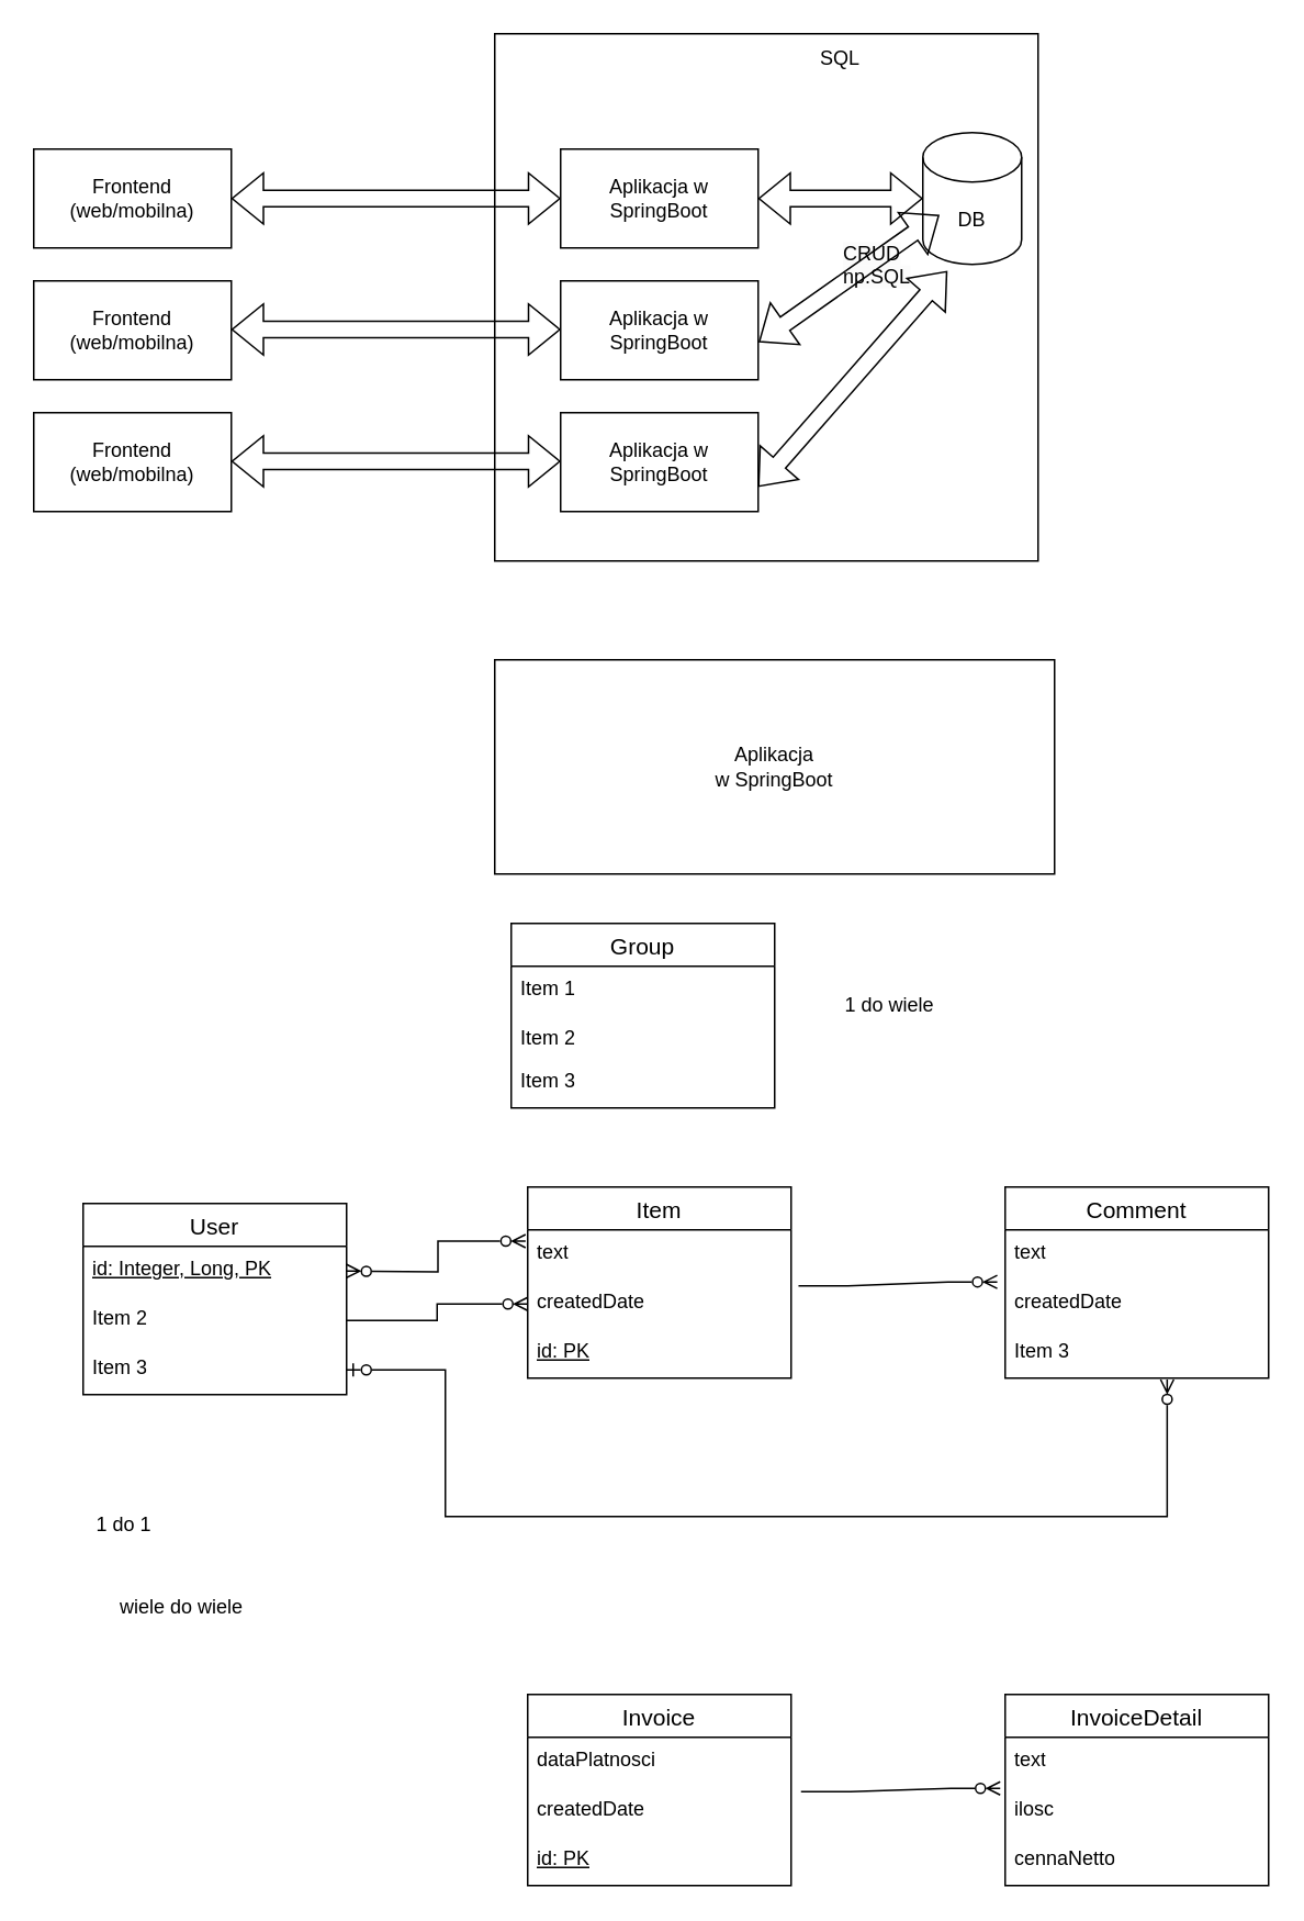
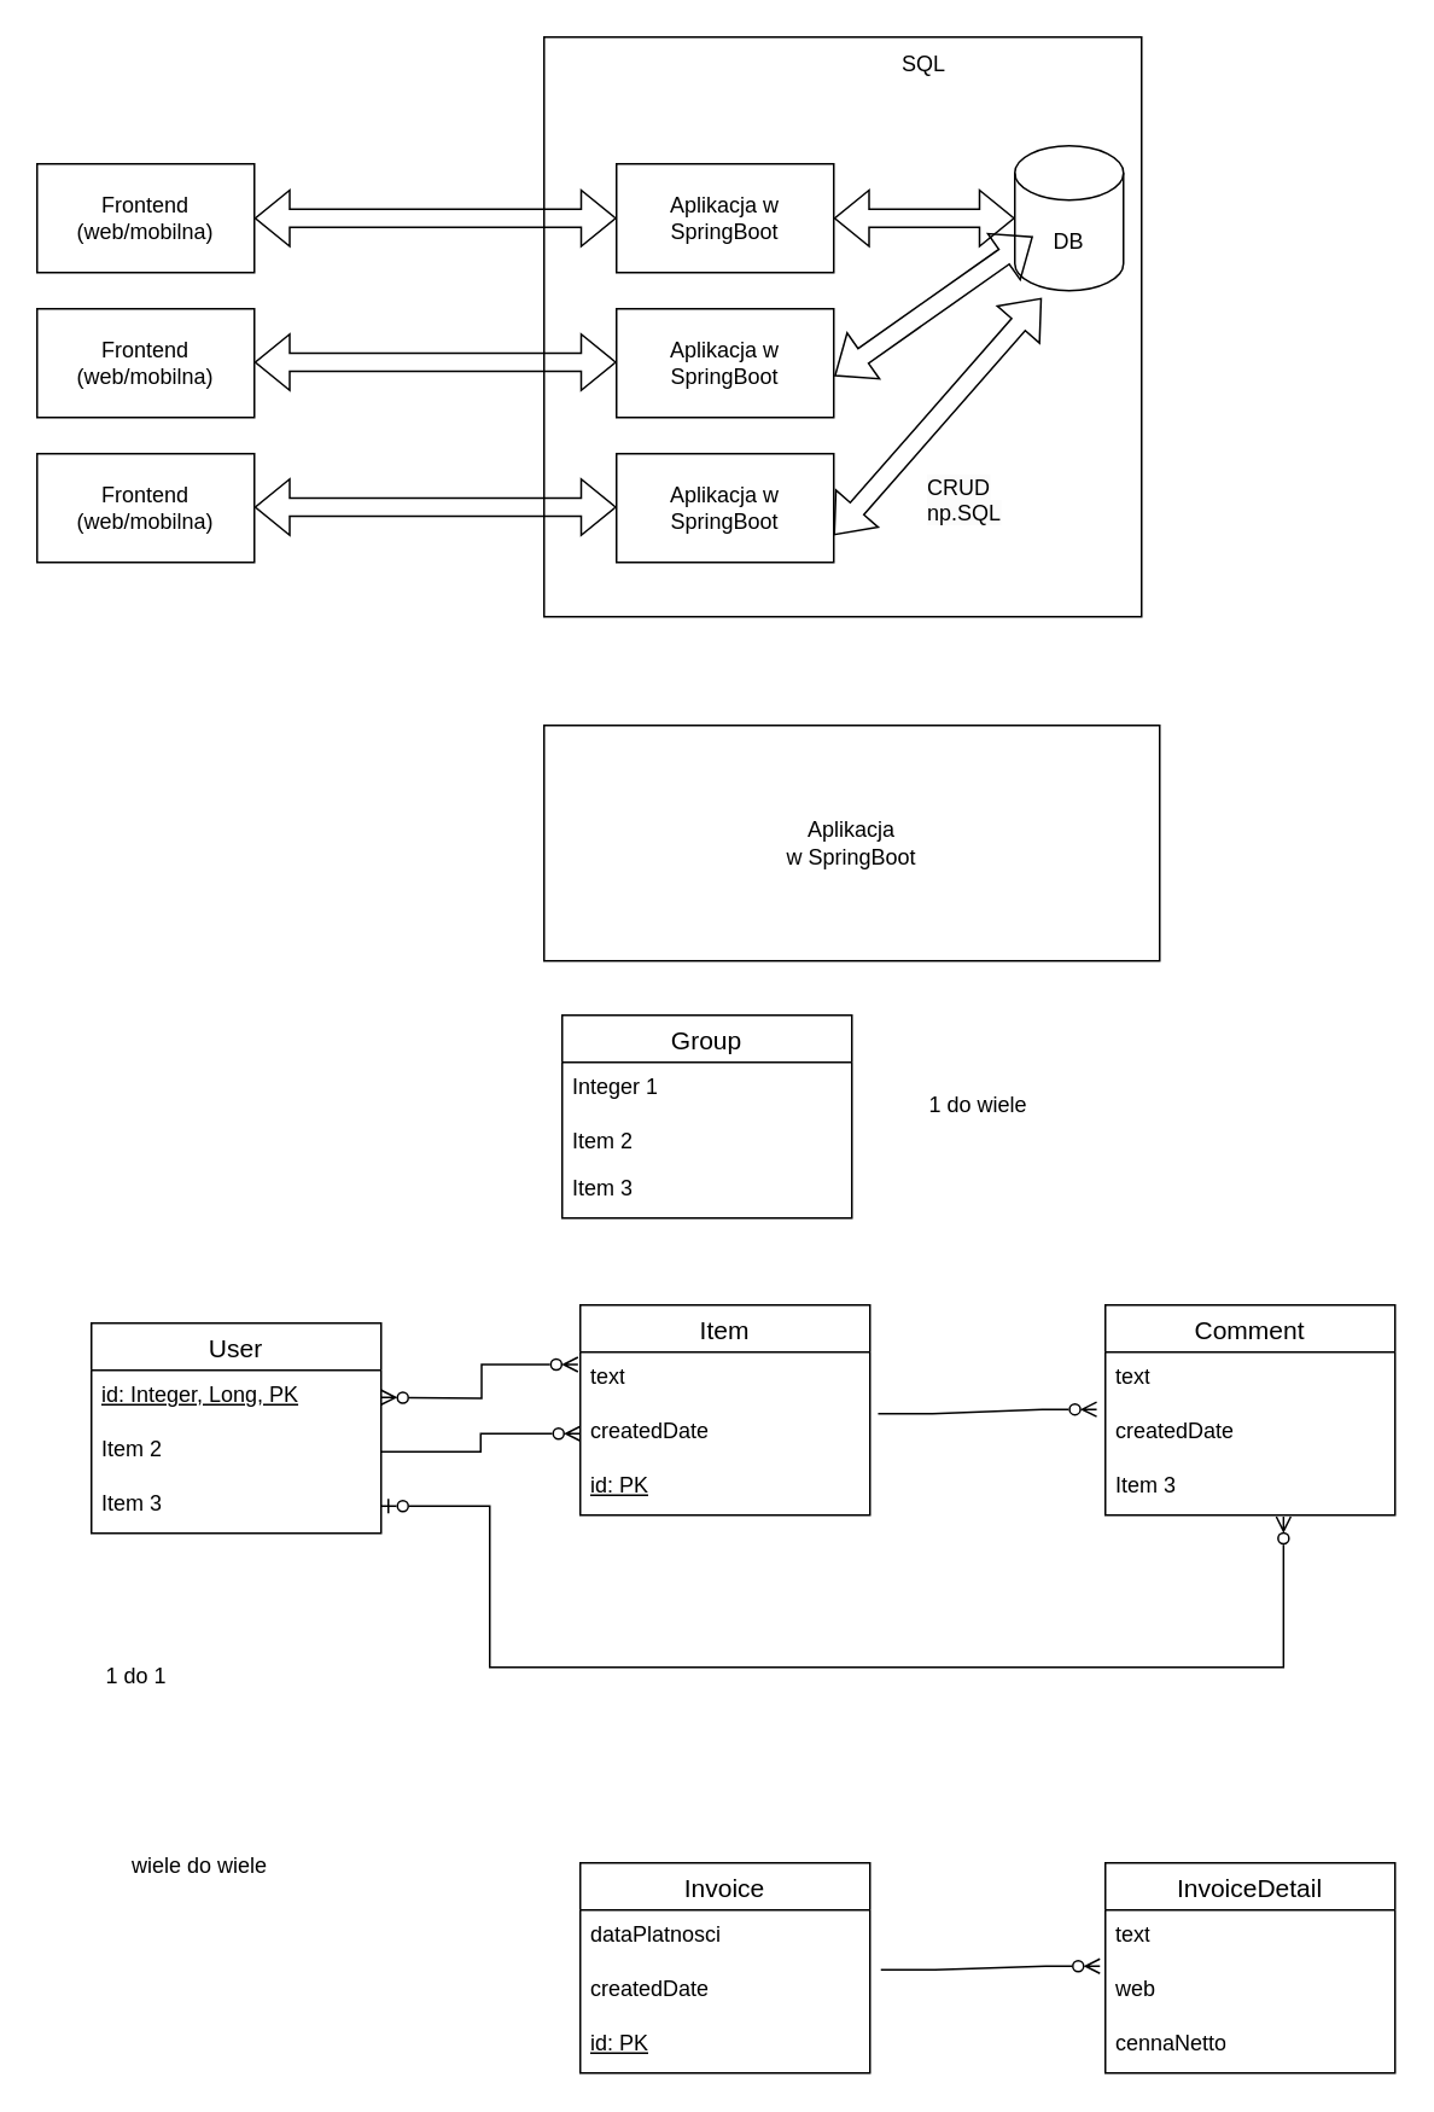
  <mxCell id="0" />
  <mxCell id="1" parent="0" />
  <mxCell id="2" value="" style="rounded=0;whiteSpace=wrap;html=1;" parent="1" vertex="1"><mxGeometry x="300" y="20" width="330" height="320" as="geometry" /></mxCell>
  <mxCell id="3" value="Frontend&lt;br&gt;(web/mobilna)" style="rounded=0;whiteSpace=wrap;html=1;" parent="1" vertex="1"><mxGeometry x="20" y="90" width="120" height="60" as="geometry" /></mxCell>
  <mxCell id="4" value="Aplikacja w SpringBoot" style="rounded=0;whiteSpace=wrap;html=1;" parent="1" vertex="1"><mxGeometry x="340" y="90" width="120" height="60" as="geometry" /></mxCell>
  <mxCell id="5" value="DB" style="shape=cylinder3;whiteSpace=wrap;html=1;boundedLbl=1;backgroundOutline=1;size=15;" parent="1" vertex="1"><mxGeometry x="560" y="80" width="60" height="80" as="geometry" /></mxCell>
  <mxCell id="6" value="SQL" style="text;html=1;strokeColor=none;fillColor=none;align=center;verticalAlign=middle;whiteSpace=wrap;rounded=0;" parent="1" vertex="1"><mxGeometry x="480" y="20" width="60" height="30" as="geometry" /></mxCell>
  <mxCell id="7" value="" style="shape=flexArrow;endArrow=classic;startArrow=classic;html=1;rounded=0;exitX=1;exitY=0.5;exitDx=0;exitDy=0;entryX=0;entryY=0.5;entryDx=0;entryDy=0;" parent="1" source="3" target="4" edge="1"><mxGeometry width="100" height="100" relative="1" as="geometry"><mxPoint x="320" y="340" as="sourcePoint" /><mxPoint x="420" y="240" as="targetPoint" /></mxGeometry></mxCell>
  <mxCell id="8" value="" style="shape=flexArrow;endArrow=classic;startArrow=classic;html=1;rounded=0;entryX=0;entryY=0.5;entryDx=0;entryDy=0;entryPerimeter=0;exitX=1;exitY=0.5;exitDx=0;exitDy=0;" parent="1" source="4" target="5" edge="1"><mxGeometry width="100" height="100" relative="1" as="geometry"><mxPoint x="390" y="340" as="sourcePoint" /><mxPoint x="490" y="240" as="targetPoint" /></mxGeometry></mxCell>
  <mxCell id="9" value="CRUD" style="text;html=1;strokeColor=none;fillColor=none;align=center;verticalAlign=middle;whiteSpace=wrap;rounded=0;" parent="1" vertex="1"><mxGeometry x="20" y="160" width="60" height="30" as="geometry" /></mxCell>
- <mxCell id="10" value="&lt;span style=&quot;color: rgb(0, 0, 0); font-family: Helvetica; font-size: 12px; font-style: normal; font-variant-ligatures: normal; font-variant-caps: normal; font-weight: 400; letter-spacing: normal; orphans: 2; text-align: center; text-indent: 0px; text-transform: none; widows: 2; word-spacing: 0px; -webkit-text-stroke-width: 0px; background-color: rgb(251, 251, 251); text-decoration-thickness: initial; text-decoration-style: initial; text-decoration-color: initial; float: none; display: inline !important;&quot;&gt;CRUD&lt;br&gt;np.SQL&lt;br&gt;&lt;/span&gt;" style="text;whiteSpace=wrap;html=1;" parent="1" vertex="1"><mxGeometry x="510" y="140" width="40" height="30" as="geometry" /></mxCell>
+ <mxCell id="10" value="&lt;span style=&quot;color: rgb(0, 0, 0); font-family: Helvetica; font-size: 12px; font-style: normal; font-variant-ligatures: normal; font-variant-caps: normal; font-weight: 400; letter-spacing: normal; orphans: 2; text-align: center; text-indent: 0px; text-transform: none; widows: 2; word-spacing: 0px; -webkit-text-stroke-width: 0px; background-color: rgb(251, 251, 251); text-decoration-thickness: initial; text-decoration-style: initial; text-decoration-color: initial; float: none; display: inline !important;&quot;&gt;CRUD&lt;br&gt;np.SQL&lt;br&gt;&lt;/span&gt;" style="text;whiteSpace=wrap;html=1;" parent="1" vertex="1"><mxGeometry x="510" y="255" width="40" height="30" as="geometry" /></mxCell>
  <mxCell id="11" value="" style="group" vertex="1" connectable="0" parent="1"><mxGeometry x="300" y="400" width="340" height="130" as="geometry" /></mxCell>
  <mxCell id="12" value="Aplikacja &lt;br&gt;w SpringBoot" style="rounded=0;whiteSpace=wrap;html=1;" vertex="1" parent="11"><mxGeometry width="340" height="130" as="geometry" /></mxCell>
  <mxCell id="13" value="Aplikacja w SpringBoot" style="rounded=0;whiteSpace=wrap;html=1;" vertex="1" parent="1"><mxGeometry x="340" y="170" width="120" height="60" as="geometry" /></mxCell>
  <mxCell id="14" value="Aplikacja w SpringBoot" style="rounded=0;whiteSpace=wrap;html=1;" vertex="1" parent="1"><mxGeometry x="340" y="250" width="120" height="60" as="geometry" /></mxCell>
  <mxCell id="15" value="" style="shape=flexArrow;endArrow=classic;startArrow=classic;html=1;rounded=0;exitX=1;exitY=0.5;exitDx=0;exitDy=0;entryX=0;entryY=0.5;entryDx=0;entryDy=0;" edge="1" parent="1"><mxGeometry width="100" height="100" relative="1" as="geometry"><mxPoint x="140" y="199.5" as="sourcePoint" /><mxPoint x="340" y="199.5" as="targetPoint" /></mxGeometry></mxCell>
  <mxCell id="16" value="" style="shape=flexArrow;endArrow=classic;startArrow=classic;html=1;rounded=0;exitX=1;exitY=0.5;exitDx=0;exitDy=0;entryX=0;entryY=0.5;entryDx=0;entryDy=0;" edge="1" parent="1"><mxGeometry width="100" height="100" relative="1" as="geometry"><mxPoint x="140" y="279.5" as="sourcePoint" /><mxPoint x="340" y="279.5" as="targetPoint" /></mxGeometry></mxCell>
  <mxCell id="17" value="Frontend&lt;br&gt;(web/mobilna)" style="rounded=0;whiteSpace=wrap;html=1;" vertex="1" parent="1"><mxGeometry x="20" y="170" width="120" height="60" as="geometry" /></mxCell>
  <mxCell id="18" value="Frontend&lt;br&gt;(web/mobilna)" style="rounded=0;whiteSpace=wrap;html=1;" vertex="1" parent="1"><mxGeometry x="20" y="250" width="120" height="60" as="geometry" /></mxCell>
  <mxCell id="19" value="" style="shape=flexArrow;endArrow=classic;startArrow=classic;html=1;rounded=0;entryX=0;entryY=0.5;entryDx=0;entryDy=0;entryPerimeter=0;exitX=1.003;exitY=0.62;exitDx=0;exitDy=0;exitPerimeter=0;" edge="1" parent="1" source="13"><mxGeometry width="100" height="100" relative="1" as="geometry"><mxPoint x="470" y="130" as="sourcePoint" /><mxPoint x="570" y="130" as="targetPoint" /></mxGeometry></mxCell>
  <mxCell id="20" value="" style="shape=flexArrow;endArrow=classic;startArrow=classic;html=1;rounded=0;entryX=0.247;entryY=1.05;entryDx=0;entryDy=0;entryPerimeter=0;exitX=1;exitY=0.75;exitDx=0;exitDy=0;" edge="1" parent="1" source="14" target="5"><mxGeometry width="100" height="100" relative="1" as="geometry"><mxPoint x="480" y="140" as="sourcePoint" /><mxPoint x="580" y="140" as="targetPoint" /></mxGeometry></mxCell>
  <mxCell id="21" value="Item" style="swimlane;fontStyle=0;childLayout=stackLayout;horizontal=1;startSize=26;horizontalStack=0;resizeParent=1;resizeParentMax=0;resizeLast=0;collapsible=1;marginBottom=0;align=center;fontSize=14;" vertex="1" parent="1"><mxGeometry x="320" y="720" width="160" height="116" as="geometry" /></mxCell>
  <mxCell id="22" value="text" style="text;strokeColor=none;fillColor=none;spacingLeft=4;spacingRight=4;overflow=hidden;rotatable=0;points=[[0,0.5],[1,0.5]];portConstraint=eastwest;fontSize=12;whiteSpace=wrap;html=1;" vertex="1" parent="21"><mxGeometry y="26" width="160" height="30" as="geometry" /></mxCell>
  <mxCell id="23" value="createdDate" style="text;strokeColor=none;fillColor=none;spacingLeft=4;spacingRight=4;overflow=hidden;rotatable=0;points=[[0,0.5],[1,0.5]];portConstraint=eastwest;fontSize=12;whiteSpace=wrap;html=1;" vertex="1" parent="21"><mxGeometry y="56" width="160" height="30" as="geometry" /></mxCell>
  <mxCell id="24" value="&lt;u&gt;id: PK&lt;/u&gt;" style="text;strokeColor=none;fillColor=none;spacingLeft=4;spacingRight=4;overflow=hidden;rotatable=0;points=[[0,0.5],[1,0.5]];portConstraint=eastwest;fontSize=12;whiteSpace=wrap;html=1;" vertex="1" parent="21"><mxGeometry y="86" width="160" height="30" as="geometry" /></mxCell>
  <mxCell id="25" value="Comment" style="swimlane;fontStyle=0;childLayout=stackLayout;horizontal=1;startSize=26;horizontalStack=0;resizeParent=1;resizeParentMax=0;resizeLast=0;collapsible=1;marginBottom=0;align=center;fontSize=14;" vertex="1" parent="1"><mxGeometry x="610" y="720" width="160" height="116" as="geometry" /></mxCell>
  <mxCell id="26" value="text" style="text;strokeColor=none;fillColor=none;spacingLeft=4;spacingRight=4;overflow=hidden;rotatable=0;points=[[0,0.5],[1,0.5]];portConstraint=eastwest;fontSize=12;whiteSpace=wrap;html=1;" vertex="1" parent="25"><mxGeometry y="26" width="160" height="30" as="geometry" /></mxCell>
  <mxCell id="27" value="createdDate" style="text;strokeColor=none;fillColor=none;spacingLeft=4;spacingRight=4;overflow=hidden;rotatable=0;points=[[0,0.5],[1,0.5]];portConstraint=eastwest;fontSize=12;whiteSpace=wrap;html=1;" vertex="1" parent="25"><mxGeometry y="56" width="160" height="30" as="geometry" /></mxCell>
  <mxCell id="28" value="Item 3" style="text;strokeColor=none;fillColor=none;spacingLeft=4;spacingRight=4;overflow=hidden;rotatable=0;points=[[0,0.5],[1,0.5]];portConstraint=eastwest;fontSize=12;whiteSpace=wrap;html=1;" vertex="1" parent="25"><mxGeometry y="86" width="160" height="30" as="geometry" /></mxCell>
  <mxCell id="29" value="1 do wiele" style="text;html=1;strokeColor=none;fillColor=none;align=center;verticalAlign=middle;whiteSpace=wrap;rounded=0;" vertex="1" parent="1"><mxGeometry x="510" y="595" width="60" height="30" as="geometry" /></mxCell>
  <mxCell id="30" value="" style="edgeStyle=entityRelationEdgeStyle;fontSize=12;html=1;endArrow=ERzeroToMany;rounded=0;entryX=-0.03;entryY=0.053;entryDx=0;entryDy=0;entryPerimeter=0;exitX=1.028;exitY=0.133;exitDx=0;exitDy=0;exitPerimeter=0;endFill=0;startArrow=none;startFill=0;" edge="1" parent="1" source="23" target="27"><mxGeometry width="100" height="100" relative="1" as="geometry"><mxPoint x="500" y="930" as="sourcePoint" /><mxPoint x="600" y="830" as="targetPoint" /></mxGeometry></mxCell>
  <mxCell id="31" value="User" style="swimlane;fontStyle=0;childLayout=stackLayout;horizontal=1;startSize=26;horizontalStack=0;resizeParent=1;resizeParentMax=0;resizeLast=0;collapsible=1;marginBottom=0;align=center;fontSize=14;" vertex="1" parent="1"><mxGeometry x="50" y="730" width="160" height="116" as="geometry" /></mxCell>
  <mxCell id="32" value="&lt;u&gt;id: Integer, Long, PK&lt;/u&gt;" style="text;strokeColor=none;fillColor=none;spacingLeft=4;spacingRight=4;overflow=hidden;rotatable=0;points=[[0,0.5],[1,0.5]];portConstraint=eastwest;fontSize=12;whiteSpace=wrap;html=1;" vertex="1" parent="31"><mxGeometry y="26" width="160" height="30" as="geometry" /></mxCell>
  <mxCell id="33" value="Item 2" style="text;strokeColor=none;fillColor=none;spacingLeft=4;spacingRight=4;overflow=hidden;rotatable=0;points=[[0,0.5],[1,0.5]];portConstraint=eastwest;fontSize=12;whiteSpace=wrap;html=1;" vertex="1" parent="31"><mxGeometry y="56" width="160" height="30" as="geometry" /></mxCell>
  <mxCell id="34" value="Item 3" style="text;strokeColor=none;fillColor=none;spacingLeft=4;spacingRight=4;overflow=hidden;rotatable=0;points=[[0,0.5],[1,0.5]];portConstraint=eastwest;fontSize=12;whiteSpace=wrap;html=1;" vertex="1" parent="31"><mxGeometry y="86" width="160" height="30" as="geometry" /></mxCell>
  <mxCell id="35" value="1 do 1" style="text;html=1;strokeColor=none;fillColor=none;align=center;verticalAlign=middle;whiteSpace=wrap;rounded=0;" vertex="1" parent="1"><mxGeometry x="45" y="910" width="60" height="30" as="geometry" /></mxCell>
- <mxCell id="36" value="wiele do wiele" style="text;html=1;strokeColor=none;fillColor=none;align=center;verticalAlign=middle;whiteSpace=wrap;rounded=0;" vertex="1" parent="1"><mxGeometry x="60" y="960" width="100" height="30" as="geometry" /></mxCell>
+ <mxCell id="36" value="wiele do wiele" style="text;html=1;strokeColor=none;fillColor=none;align=center;verticalAlign=middle;whiteSpace=wrap;rounded=0;" vertex="1" parent="1"><mxGeometry x="60" y="1015" width="100" height="30" as="geometry" /></mxCell>
  <mxCell id="37" style="edgeStyle=orthogonalEdgeStyle;rounded=0;orthogonalLoop=1;jettySize=auto;html=1;exitX=1;exitY=0.5;exitDx=0;exitDy=0;entryX=0;entryY=0.5;entryDx=0;entryDy=0;endArrow=ERzeroToMany;endFill=0;" edge="1" parent="1" source="33" target="23"><mxGeometry relative="1" as="geometry" /></mxCell>
  <mxCell id="38" style="edgeStyle=orthogonalEdgeStyle;rounded=0;orthogonalLoop=1;jettySize=auto;html=1;entryX=0.615;entryY=1.027;entryDx=0;entryDy=0;entryPerimeter=0;endArrow=ERzeroToMany;endFill=0;startArrow=ERzeroToOne;startFill=0;" edge="1" parent="1" source="34" target="28"><mxGeometry relative="1" as="geometry"><Array as="points"><mxPoint x="270" y="831" /><mxPoint x="270" y="920" /><mxPoint x="708" y="920" /></Array></mxGeometry></mxCell>
  <mxCell id="39" value="Group" style="swimlane;fontStyle=0;childLayout=stackLayout;horizontal=1;startSize=26;horizontalStack=0;resizeParent=1;resizeParentMax=0;resizeLast=0;collapsible=1;marginBottom=0;align=center;fontSize=14;" vertex="1" parent="1"><mxGeometry x="310" y="560" width="160" height="112" as="geometry" /></mxCell>
- <mxCell id="40" value="Item 1" style="text;strokeColor=none;fillColor=none;spacingLeft=4;spacingRight=4;overflow=hidden;rotatable=0;points=[[0,0.5],[1,0.5]];portConstraint=eastwest;fontSize=12;whiteSpace=wrap;html=1;" vertex="1" parent="39"><mxGeometry y="26" width="160" height="30" as="geometry" /></mxCell>
+ <mxCell id="40" value="Integer 1" style="text;strokeColor=none;fillColor=none;spacingLeft=4;spacingRight=4;overflow=hidden;rotatable=0;points=[[0,0.5],[1,0.5]];portConstraint=eastwest;fontSize=12;whiteSpace=wrap;html=1;" vertex="1" parent="39"><mxGeometry y="26" width="160" height="30" as="geometry" /></mxCell>
  <mxCell id="41" value="Item 2" style="text;strokeColor=none;fillColor=none;spacingLeft=4;spacingRight=4;overflow=hidden;rotatable=0;points=[[0,0.5],[1,0.5]];portConstraint=eastwest;fontSize=12;whiteSpace=wrap;html=1;" vertex="1" parent="39"><mxGeometry y="56" width="160" height="26" as="geometry" /></mxCell>
  <mxCell id="42" value="Item 3" style="text;strokeColor=none;fillColor=none;spacingLeft=4;spacingRight=4;overflow=hidden;rotatable=0;points=[[0,0.5],[1,0.5]];portConstraint=eastwest;fontSize=12;whiteSpace=wrap;html=1;" vertex="1" parent="39"><mxGeometry y="82" width="160" height="30" as="geometry" /></mxCell>
  <mxCell id="43" style="edgeStyle=orthogonalEdgeStyle;rounded=0;orthogonalLoop=1;jettySize=auto;html=1;entryX=-0.008;entryY=0.227;entryDx=0;entryDy=0;entryPerimeter=0;endArrow=ERzeroToMany;endFill=0;startArrow=ERzeroToMany;startFill=0;" edge="1" parent="1" target="22"><mxGeometry relative="1" as="geometry"><mxPoint x="210" y="771" as="sourcePoint" /></mxGeometry></mxCell>
  <mxCell id="44" value="Invoice" style="swimlane;fontStyle=0;childLayout=stackLayout;horizontal=1;startSize=26;horizontalStack=0;resizeParent=1;resizeParentMax=0;resizeLast=0;collapsible=1;marginBottom=0;align=center;fontSize=14;" vertex="1" parent="1"><mxGeometry x="320" y="1028" width="160" height="116" as="geometry" /></mxCell>
  <mxCell id="45" value="dataPlatnosci" style="text;strokeColor=none;fillColor=none;spacingLeft=4;spacingRight=4;overflow=hidden;rotatable=0;points=[[0,0.5],[1,0.5]];portConstraint=eastwest;fontSize=12;whiteSpace=wrap;html=1;" vertex="1" parent="44"><mxGeometry y="26" width="160" height="30" as="geometry" /></mxCell>
  <mxCell id="46" value="createdDate" style="text;strokeColor=none;fillColor=none;spacingLeft=4;spacingRight=4;overflow=hidden;rotatable=0;points=[[0,0.5],[1,0.5]];portConstraint=eastwest;fontSize=12;whiteSpace=wrap;html=1;" vertex="1" parent="44"><mxGeometry y="56" width="160" height="30" as="geometry" /></mxCell>
  <mxCell id="47" value="&lt;u&gt;id: PK&lt;/u&gt;" style="text;strokeColor=none;fillColor=none;spacingLeft=4;spacingRight=4;overflow=hidden;rotatable=0;points=[[0,0.5],[1,0.5]];portConstraint=eastwest;fontSize=12;whiteSpace=wrap;html=1;" vertex="1" parent="44"><mxGeometry y="86" width="160" height="30" as="geometry" /></mxCell>
  <mxCell id="48" value="InvoiceDetail" style="swimlane;fontStyle=0;childLayout=stackLayout;horizontal=1;startSize=26;horizontalStack=0;resizeParent=1;resizeParentMax=0;resizeLast=0;collapsible=1;marginBottom=0;align=center;fontSize=14;" vertex="1" parent="1"><mxGeometry x="610" y="1028" width="160" height="116" as="geometry" /></mxCell>
  <mxCell id="49" value="text" style="text;strokeColor=none;fillColor=none;spacingLeft=4;spacingRight=4;overflow=hidden;rotatable=0;points=[[0,0.5],[1,0.5]];portConstraint=eastwest;fontSize=12;whiteSpace=wrap;html=1;" vertex="1" parent="48"><mxGeometry y="26" width="160" height="30" as="geometry" /></mxCell>
- <mxCell id="50" value="ilosc" style="text;strokeColor=none;fillColor=none;spacingLeft=4;spacingRight=4;overflow=hidden;rotatable=0;points=[[0,0.5],[1,0.5]];portConstraint=eastwest;fontSize=12;whiteSpace=wrap;html=1;" vertex="1" parent="48"><mxGeometry y="56" width="160" height="30" as="geometry" /></mxCell>
+ <mxCell id="50" value="web" style="text;strokeColor=none;fillColor=none;spacingLeft=4;spacingRight=4;overflow=hidden;rotatable=0;points=[[0,0.5],[1,0.5]];portConstraint=eastwest;fontSize=12;whiteSpace=wrap;html=1;" vertex="1" parent="48"><mxGeometry y="56" width="160" height="30" as="geometry" /></mxCell>
  <mxCell id="51" value="cennaNetto" style="text;strokeColor=none;fillColor=none;spacingLeft=4;spacingRight=4;overflow=hidden;rotatable=0;points=[[0,0.5],[1,0.5]];portConstraint=eastwest;fontSize=12;whiteSpace=wrap;html=1;" vertex="1" parent="48"><mxGeometry y="86" width="160" height="30" as="geometry" /></mxCell>
  <mxCell id="52" value="" style="edgeStyle=entityRelationEdgeStyle;fontSize=12;html=1;endArrow=ERzeroToMany;rounded=0;entryX=-0.03;entryY=0.053;entryDx=0;entryDy=0;entryPerimeter=0;exitX=1.028;exitY=0.133;exitDx=0;exitDy=0;exitPerimeter=0;endFill=0;startArrow=none;startFill=0;" edge="1" parent="1"><mxGeometry width="100" height="100" relative="1" as="geometry"><mxPoint x="486" y="1087" as="sourcePoint" /><mxPoint x="607" y="1085" as="targetPoint" /></mxGeometry></mxCell>
